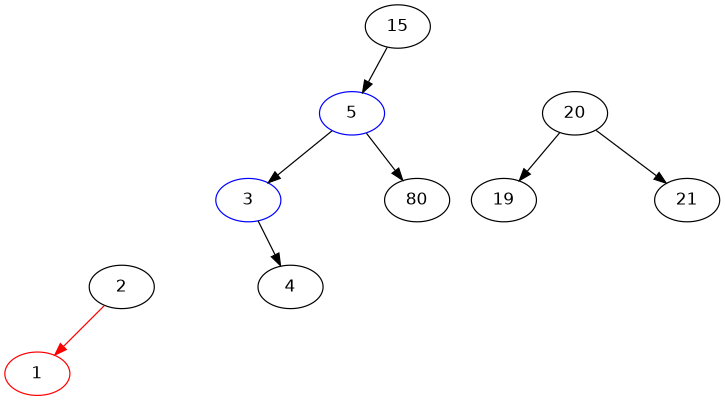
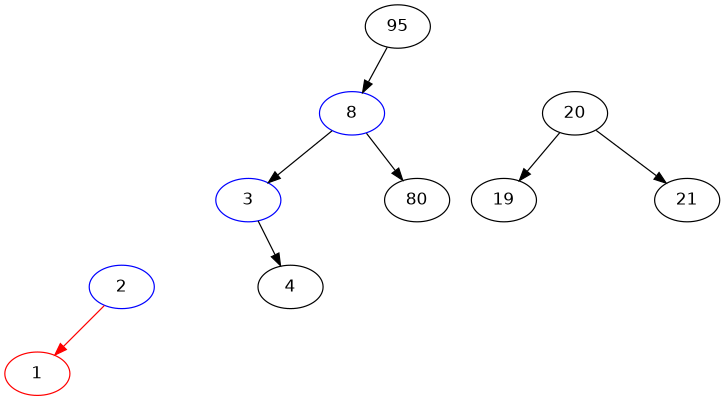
  digraph {
    fontname=Helvetica
    node [fontname=Helvetica]
    edge [fontname=Helvetica style=invis]
-   5 [color=blue]
+   5 [color=blue label=8]
    m15 [style=invis width=0.1]
    20
    3 [color=blue]
    m5 [style=invis width=0.1]
    n6 [label=80]
    m3 [style=invis width=0.1]
-   2
+   2 [color=blue]
    4
    1 [color=red]
    m2 [style=invis width=0.1]
    r2 [style=invis width=0.1]
    m20 [style=invis width=0.1]
    n14 [label=19]
    21
-   15
+   15 [label=95]
    subgraph sub_1 {
      rank=same
      5
      m15
      20
    }
    subgraph sub_2 {
      rank=same
      3
      m5
      n6
    }
    subgraph sub_3 {
      rank=same
      m3
      2
      4
    }
    subgraph sub_4 {
      rank=same
      1
      m2
      r2
    }
    subgraph sub_5 {
      rank=same
      m20
      n14
      21
    }
    5 -> m15
    5 -> 3 [style=""]
    5 -> m5
    5 -> n6 [style=""]
    m15 -> 20
    20 -> m20
    20 -> n14 [style=""]
    20 -> 21 [style=""]
    3 -> m5
    3 -> m3
    3 -> 4 [style=""]
    m5 -> n6
    m3 -> 4
    2 -> m3
    2 -> 1 [color=red style=""]
    2 -> m2
    2 -> r2
    1 -> m2
    m2 -> r2
    m20 -> 21
    n14 -> m20
    15 -> 5 [style=""]
    15 -> m15
  }
